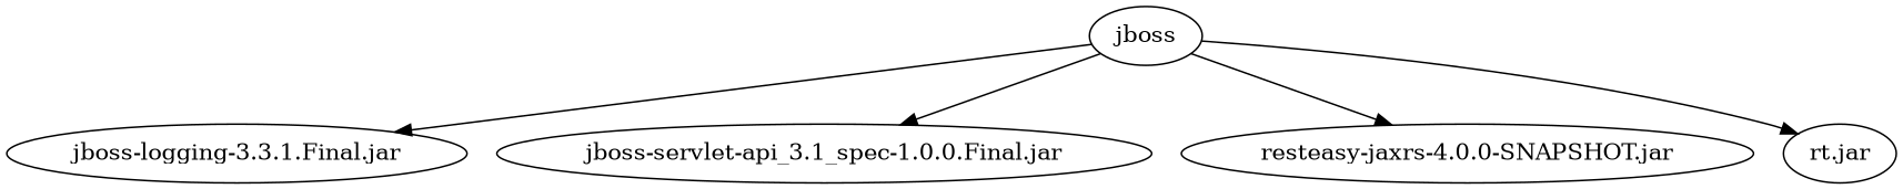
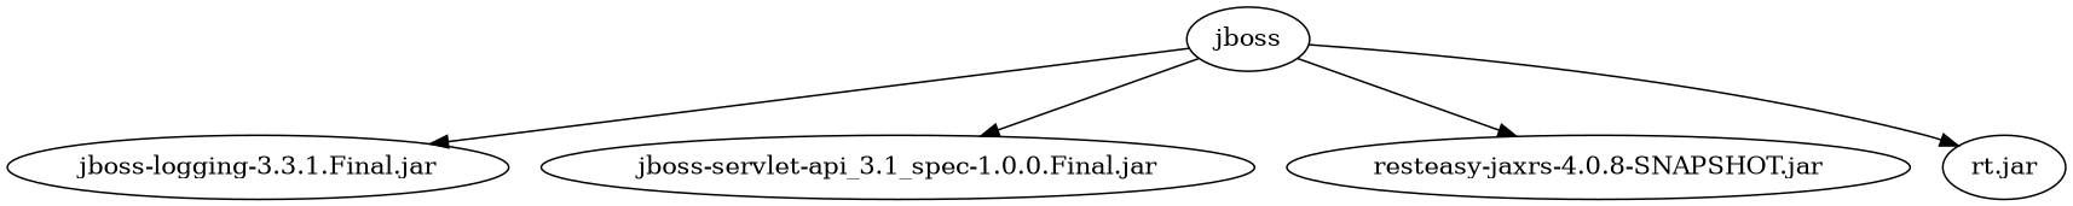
  digraph {
    n1 [label=jboss]
    "jboss-logging-3.3.1.Final.jar"
    "jboss-servlet-api_3.1_spec-1.0.0.Final.jar"
-   "resteasy-jaxrs-4.0.0-SNAPSHOT.jar"
+   "resteasy-jaxrs-4.0.0-SNAPSHOT.jar" [label="resteasy-jaxrs-4.0.8-SNAPSHOT.jar"]
    "rt.jar"
    n1 -> "jboss-logging-3.3.1.Final.jar"
    n1 -> "jboss-servlet-api_3.1_spec-1.0.0.Final.jar"
    n1 -> "resteasy-jaxrs-4.0.0-SNAPSHOT.jar"
    n1 -> "rt.jar"
  }
